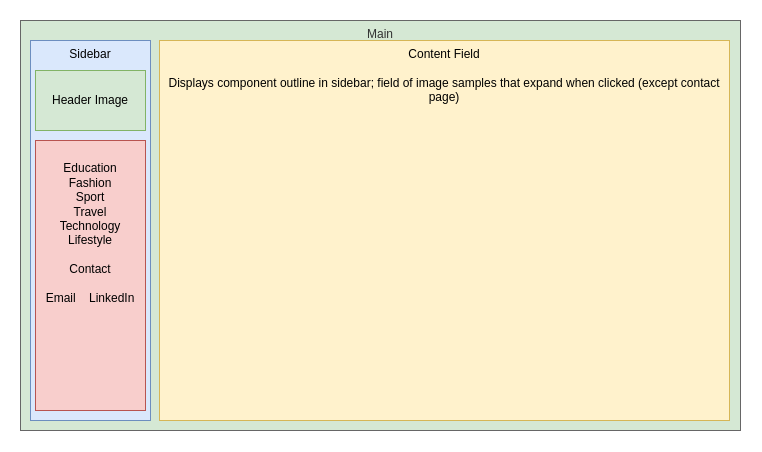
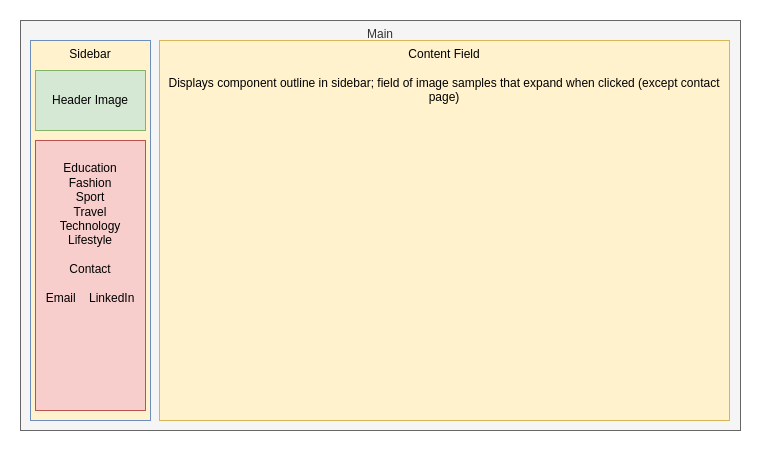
  <mxCell id="0" />
  <mxCell id="1" parent="0" />
- <mxCell id="2" value="Main&lt;div style=&quot;text-align: justify&quot;&gt;&lt;/div&gt;" style="rounded=0;whiteSpace=wrap;html=1;fillColor=#d5e8d4;fontColor=#333333;strokeColor=#666666;verticalAlign=top;" vertex="1" parent="1"><mxGeometry x="20" y="20" width="720" height="410" as="geometry" /></mxCell>
- <mxCell id="3" value="Sidebar" style="rounded=0;whiteSpace=wrap;html=1;fillColor=#dae8fc;strokeColor=#6c8ebf;fontColor=#000000;verticalAlign=top;" vertex="1" parent="1"><mxGeometry x="30" y="40" width="120" height="380" as="geometry" /></mxCell>
+ <mxCell id="2" value="Main&lt;div style=&quot;text-align: justify&quot;&gt;&lt;/div&gt;" style="rounded=0;whiteSpace=wrap;html=1;fillColor=#f5f5f5;fontColor=#333333;strokeColor=#666666;verticalAlign=top;" vertex="1" parent="1"><mxGeometry x="20" y="20" width="720" height="410" as="geometry" /></mxCell>
+ <mxCell id="3" value="Sidebar" style="rounded=0;whiteSpace=wrap;html=1;fillColor=#fff2cc;strokeColor=#6c8ebf;fontColor=#000000;verticalAlign=top;" vertex="1" parent="1"><mxGeometry x="30" y="40" width="120" height="380" as="geometry" /></mxCell>
  <mxCell id="4" value="Header Image" style="whiteSpace=wrap;html=1;fillColor=#d5e8d4;strokeColor=#82b366;fontColor=#000000;rounded=0;" vertex="1" parent="1"><mxGeometry x="35" y="70" width="110" height="60" as="geometry" /></mxCell>
  <mxCell id="5" value="&lt;br&gt;Education&lt;br&gt;Fashion&lt;br&gt;Sport&lt;br&gt;Travel&lt;br&gt;Technology&lt;br&gt;Lifestyle&lt;br&gt;&lt;br&gt;Contact&lt;br&gt;&lt;br&gt;Email&amp;nbsp; &amp;nbsp; LinkedIn" style="rounded=0;whiteSpace=wrap;html=1;fillColor=#f8cecc;strokeColor=#b85450;verticalAlign=top;fontColor=#000000;" vertex="1" parent="1"><mxGeometry x="35" y="140" width="110" height="270" as="geometry" /></mxCell>
  <mxCell id="6" value="Content Field&lt;br&gt;&lt;br&gt;Displays component outline in sidebar; field of image samples that expand when clicked (except contact page)" style="rounded=0;whiteSpace=wrap;html=1;fillColor=#fff2cc;strokeColor=#d6b656;verticalAlign=top;fontColor=#000000;" vertex="1" parent="1"><mxGeometry x="159" y="40" width="570" height="380" as="geometry" /></mxCell>
